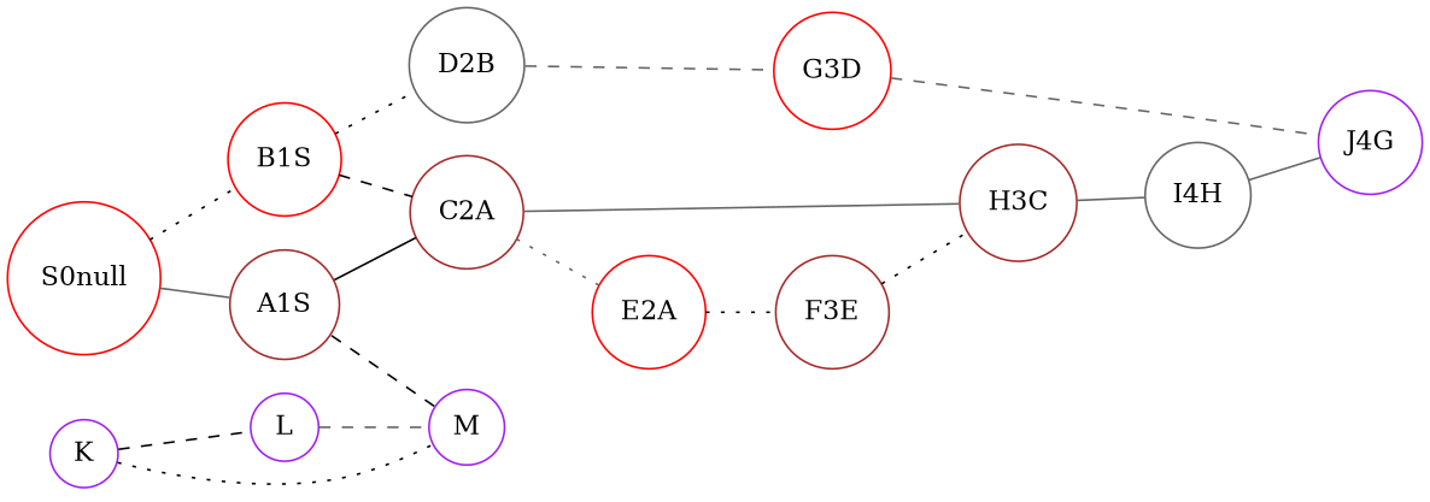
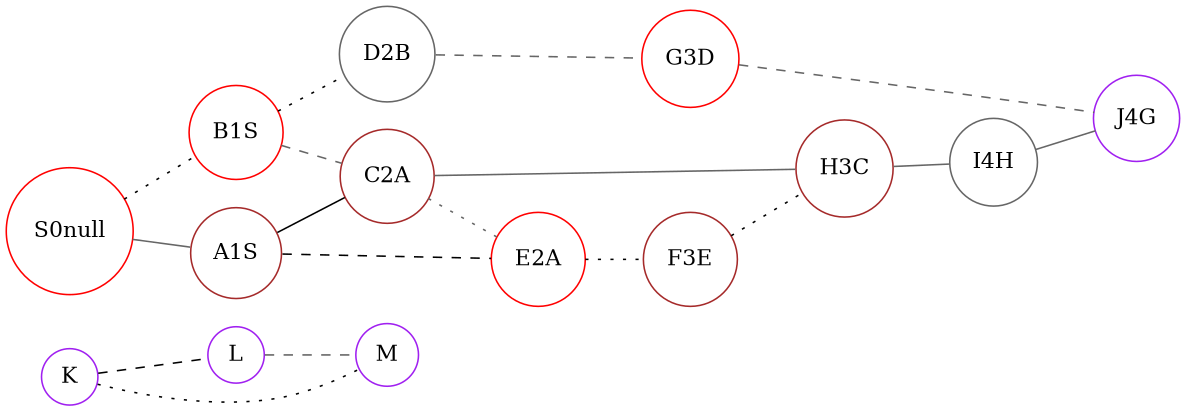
  graph {
    rankdir=LR
    node [color=brown shape=circle]
    edge [color=black style=dashed]
    A1S
    S0null [color=red]
    B1S [color=red]
    E2A [color=red]
    C2A
    D2B [color=gray40]
    F3E
    H3C
    G3D [color=red]
    I4H [color=gray40]
    J4G [color=purple]
    K [color=purple]
    L [color=purple]
    M [color=purple]
-   A1S -- M
+   A1S -- E2A
    A1S -- C2A [style=solid]
    S0null -- A1S [color=gray40 style=solid]
    S0null -- B1S [style=dotted]
-   B1S -- C2A
+   B1S -- C2A [color=gray40]
    B1S -- D2B [style=dotted]
    E2A -- F3E [style=dotted]
    C2A -- E2A [color=gray40 style=dotted]
    C2A -- H3C [color=gray40 style=solid]
    D2B -- G3D [color=gray40]
    F3E -- H3C [style=dotted]
    H3C -- I4H [color=gray40 style=solid]
    G3D -- J4G [color=gray40]
    I4H -- J4G [color=gray40 style=solid]
    K -- L
    K -- M [style=dotted]
    L -- M [color=gray40]
  }
